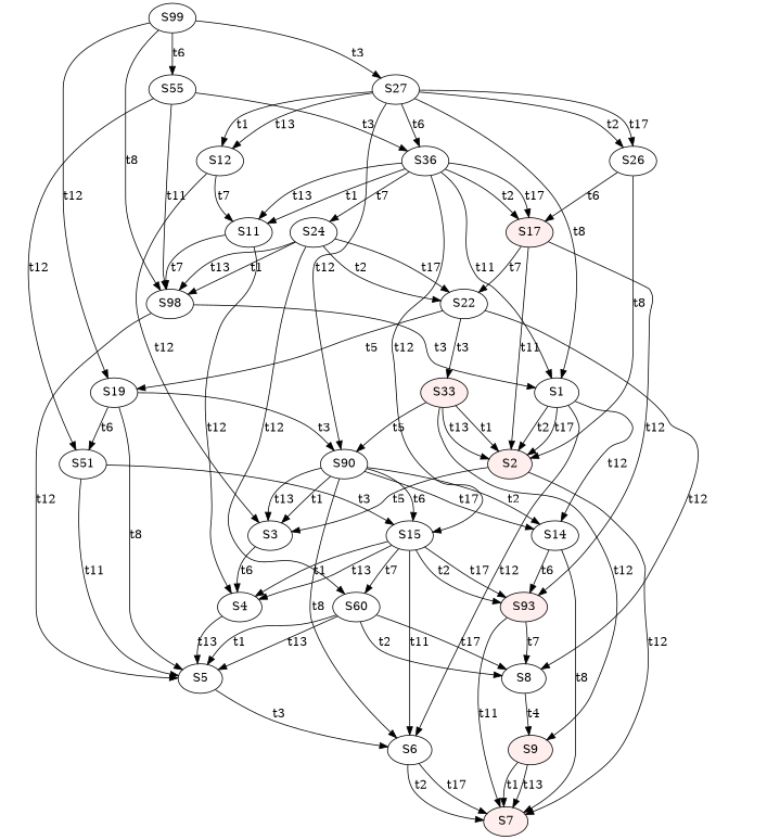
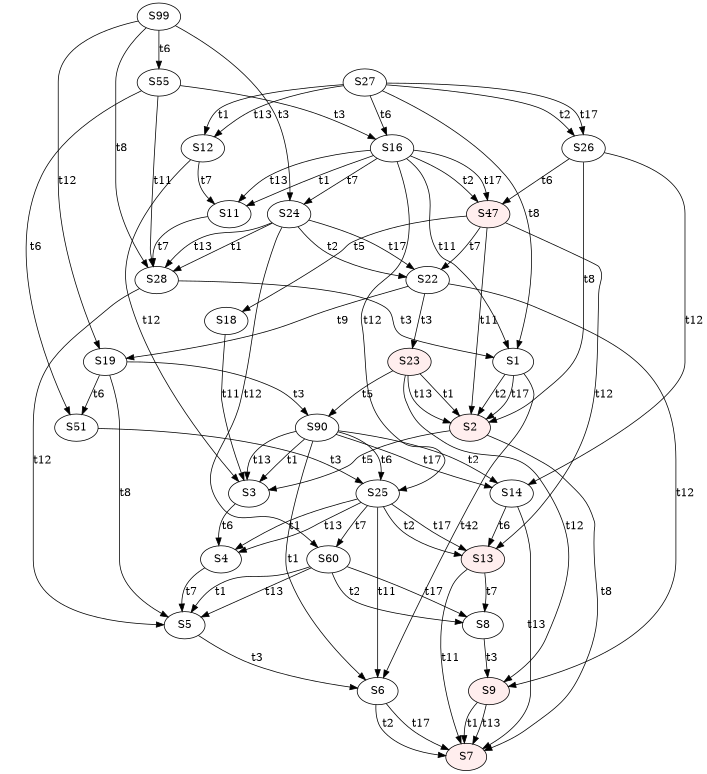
  digraph {
    node [fillcolor="#FFFFFF" style=filled]
    S11 [style=""]
-   S28 [label=S98]
+   S28
    S4
    S1
    S5
-   S17 [fillcolor="#FFEEEE"]
+   S17 [fillcolor="#FFEEEE" label=S47]
    S2 [fillcolor="#FFEEEE"]
    S22
-   S13 [fillcolor="#FFEEEE" label=S93]
+   S13 [fillcolor="#FFEEEE"]
+   S18
    S3
    S7 [fillcolor="#FFEEEE"]
-   S23 [fillcolor="#FFEEEE" label=S33]
+   S23 [fillcolor="#FFEEEE"]
    S8
    S19
    n16 [label=S55]
-   S16 [label=S36]
+   S16
    n18 [label=S51]
    S24
-   S15
+   S15 [label=S25]
    S12
    n22 [label=S99]
    S27
    S6
    n25 [label=S60]
    S9 [fillcolor="#FFEEEE"]
    n27 [label=S90]
    S26
    S14
    S11 -> S28 [label=t7]
-   S11 -> S4 [label=t12]
    S28 -> S1 [label=t3]
    S28 -> S5 [label=t12]
-   S4 -> S5 [label=t13]
+   S4 -> S5 [label=t7]
    S1 -> S2 [label=t2]
    S1 -> S2 [label=t17]
-   S1 -> S6 [label=t12]
+   S1 -> S6 [label=t42]
    S5 -> S6 [label=t3]
    S17 -> S2 [label=t11]
    S17 -> S22 [label=t7]
    S17 -> S13 [label=t12]
+   S17 -> S18 [label=t5]
    S2 -> S3 [label=t5]
-   S2 -> S7 [label=t12]
+   S2 -> S7 [label=t8]
    S22 -> S23 [label=t3]
-   S22 -> S8 [label=t12]
-   S22 -> S19 [label=t5]
+   S22 -> S9 [label=t12]
+   S22 -> S19 [label=t9]
    S13 -> S7 [label=t11]
    S13 -> S8 [label=t7]
+   S18 -> S3 [label=t11]
    S3 -> S4 [label=t6]
    S23 -> S2 [label=t1]
    S23 -> S2 [label=t13]
    S23 -> S9 [label=t12]
    S23 -> n27 [label=t5]
-   S8 -> S9 [label=t4]
+   S8 -> S9 [label=t3]
    S19 -> S5 [label=t8]
    S19 -> n18 [label=t6]
    S19 -> n27 [label=t3]
    n16 -> S28 [label=t11]
    n16 -> S16 [label=t3]
-   n16 -> n18 [label=t12]
+   n16 -> n18 [label=t6]
    S16 -> S11 [label=t1]
    S16 -> S11 [label=t13]
    S16 -> S1 [label=t11]
    S16 -> S17 [label=t2]
    S16 -> S17 [label=t17]
    S16 -> S24 [label=t7]
    S16 -> S15 [label=t12]
-   n18 -> S5 [label=t11]
    n18 -> S15 [label=t3]
    S24 -> S28 [label=t1]
    S24 -> S28 [label=t13]
    S24 -> S22 [label=t2]
    S24 -> S22 [label=t17]
    S24 -> n25 [label=t12]
    S15 -> S4 [label=t1]
    S15 -> S4 [label=t13]
    S15 -> S13 [label=t2]
    S15 -> S13 [label=t17]
    S15 -> S6 [label=t11]
    S15 -> n25 [label=t7]
    S12 -> S11 [label=t7]
    S12 -> S3 [label=t12]
    n22 -> S28 [label=t8]
    n22 -> S19 [label=t12]
    n22 -> n16 [label=t6]
-   n22 -> S27 [label=t3]
+   n22 -> S24 [label=t3]
    S27 -> S1 [label=t8]
    S27 -> S16 [label=t6]
    S27 -> S12 [label=t1]
    S27 -> S12 [label=t13]
-   S27 -> n27 [label=t12]
    S27 -> S26 [label=t2]
    S27 -> S26 [label=t17]
    S6 -> S7 [label=t2]
    S6 -> S7 [label=t17]
    n25 -> S5 [label=t1]
    n25 -> S5 [label=t13]
    n25 -> S8 [label=t2]
    n25 -> S8 [label=t17]
    S9 -> S7 [label=t1]
    S9 -> S7 [label=t13]
    n27 -> S3 [label=t1]
    n27 -> S3 [label=t13]
    n27 -> S15 [label=t6]
-   n27 -> S6 [label=t8]
+   n27 -> S6 [label=t1]
    n27 -> S14 [label=t2]
    n27 -> S14 [label=t17]
    S26 -> S17 [label=t6]
    S26 -> S2 [label=t8]
-   S1 -> S14 [label=t12]
+   S26 -> S14 [label=t12]
    S14 -> S13 [label=t6]
-   S14 -> S7 [label=t8]
+   S14 -> S7 [label=t13]
  }
